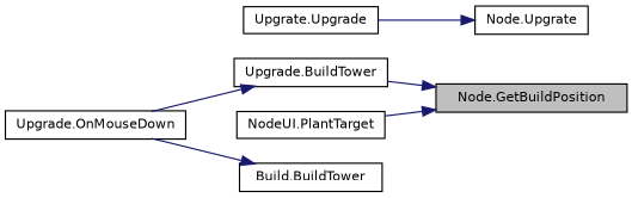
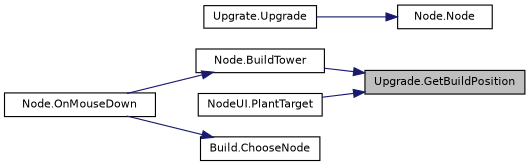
  digraph {
    rankdir=RL
    node [color=black fillcolor=white fontname=Helvetica fontsize=10 shape=record style=filled]
    edge [color=midnightblue dir=back fontname=Helvetica fontsize=10 labelfontname=Helvetica labelfontsize=10 style=solid]
-   n1 [fillcolor=grey75 fontcolor=black height=0.2 label="Node.GetBuildPosition" width=0.4]
-   n2 [height=0.2 label="Upgrade.BuildTower" width=0.4]
+   n1 [fillcolor=grey75 fontcolor=black height=0.2 label="Upgrade.GetBuildPosition" width=0.4]
+   n2 [height=0.2 label="Node.BuildTower" width=0.4]
    n3 [height=0.2 label="NodeUI.PlantTarget" width=0.4]
-   n4 [height=0.2 label="Upgrade.OnMouseDown" width=0.4]
-   n5 [height=0.2 label="Node.Upgrate" width=0.4]
+   n4 [height=0.2 label="Node.OnMouseDown" width=0.4]
+   n5 [height=0.2 label="Node.Node" width=0.4]
    n6 [height=0.2 label="Upgrate.Upgrade" width=0.4]
-   n7 [height=0.2 label="Build.BuildTower" width=0.4]
+   n7 [height=0.2 label="Build.ChooseNode" width=0.4]
    n1 -> n2
    n1 -> n3
    n2 -> n4
    n5 -> n6
    n7 -> n4
  }
